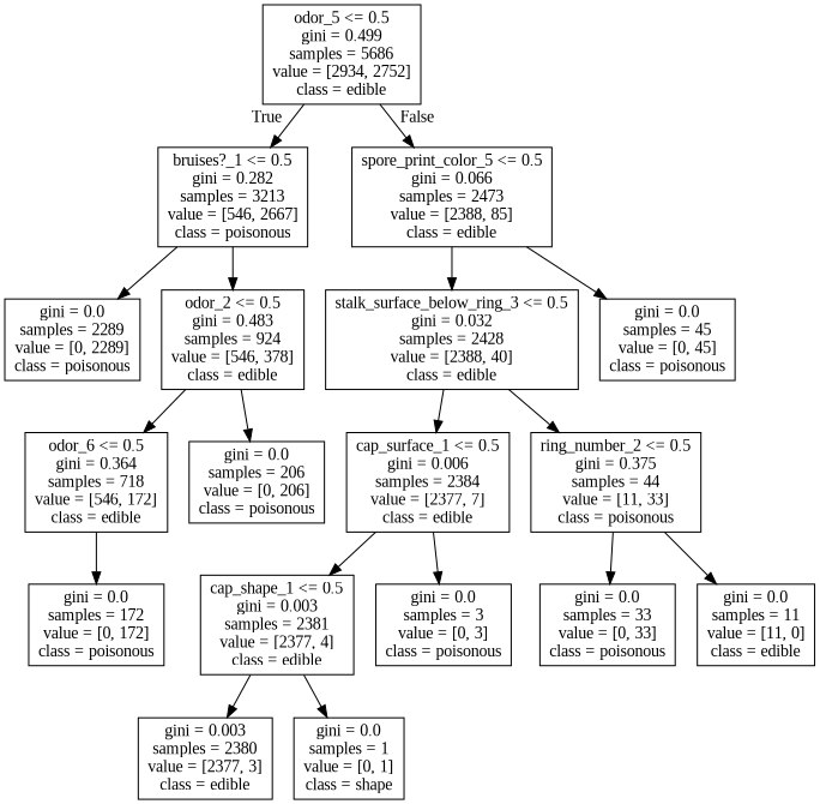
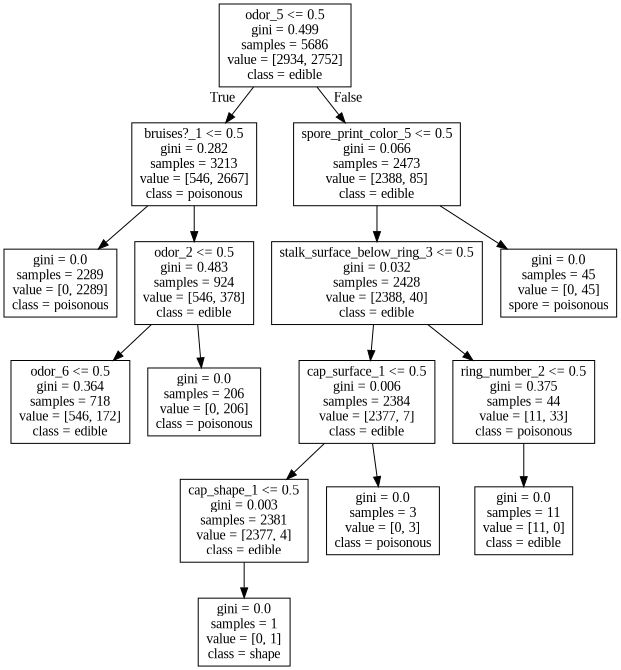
  digraph {
    fontname="Liberation Serif"
    node [fontname="Liberation Serif" shape=box]
    edge [fontname="Liberation Serif"]
    n1 [label="odor_5 <= 0.5\ngini = 0.499\nsamples = 5686\nvalue = [2934, 2752]\nclass = edible"]
    n2 [label="bruises?_1 <= 0.5\ngini = 0.282\nsamples = 3213\nvalue = [546, 2667]\nclass = poisonous"]
    n3 [label="spore_print_color_5 <= 0.5\ngini = 0.066\nsamples = 2473\nvalue = [2388, 85]\nclass = edible"]
    n4 [label="gini = 0.0\nsamples = 2289\nvalue = [0, 2289]\nclass = poisonous"]
    n5 [label="odor_2 <= 0.5\ngini = 0.483\nsamples = 924\nvalue = [546, 378]\nclass = edible"]
    n6 [label="stalk_surface_below_ring_3 <= 0.5\ngini = 0.032\nsamples = 2428\nvalue = [2388, 40]\nclass = edible"]
-   n7 [label="gini = 0.0\nsamples = 45\nvalue = [0, 45]\nclass = poisonous"]
+   n7 [label="gini = 0.0\nsamples = 45\nvalue = [0, 45]\nspore = poisonous"]
    n8 [label="odor_6 <= 0.5\ngini = 0.364\nsamples = 718\nvalue = [546, 172]\nclass = edible"]
    n9 [label="gini = 0.0\nsamples = 206\nvalue = [0, 206]\nclass = poisonous"]
-   n10 [label="gini = 0.0\nsamples = 172\nvalue = [0, 172]\nclass = poisonous"]
    n11 [label="cap_surface_1 <= 0.5\ngini = 0.006\nsamples = 2384\nvalue = [2377, 7]\nclass = edible"]
    n12 [label="ring_number_2 <= 0.5\ngini = 0.375\nsamples = 44\nvalue = [11, 33]\nclass = poisonous"]
    n13 [label="cap_shape_1 <= 0.5\ngini = 0.003\nsamples = 2381\nvalue = [2377, 4]\nclass = edible"]
    n14 [label="gini = 0.0\nsamples = 3\nvalue = [0, 3]\nclass = poisonous"]
-   n15 [label="gini = 0.0\nsamples = 33\nvalue = [0, 33]\nclass = poisonous"]
    n16 [label="gini = 0.0\nsamples = 11\nvalue = [11, 0]\nclass = edible"]
-   n17 [label="gini = 0.003\nsamples = 2380\nvalue = [2377, 3]\nclass = edible"]
    n18 [label="gini = 0.0\nsamples = 1\nvalue = [0, 1]\nclass = shape"]
    n1 -> n2 [headlabel=True labelangle=45 labeldistance=2.5]
    n1 -> n3 [headlabel=False labelangle=-45 labeldistance=2.5]
    n2 -> n4
    n2 -> n5
    n3 -> n6
    n3 -> n7
    n5 -> n8
    n5 -> n9
    n6 -> n11
    n6 -> n12
-   n8 -> n10
    n11 -> n13
    n11 -> n14
-   n12 -> n15
    n12 -> n16
-   n13 -> n17
    n13 -> n18
  }
